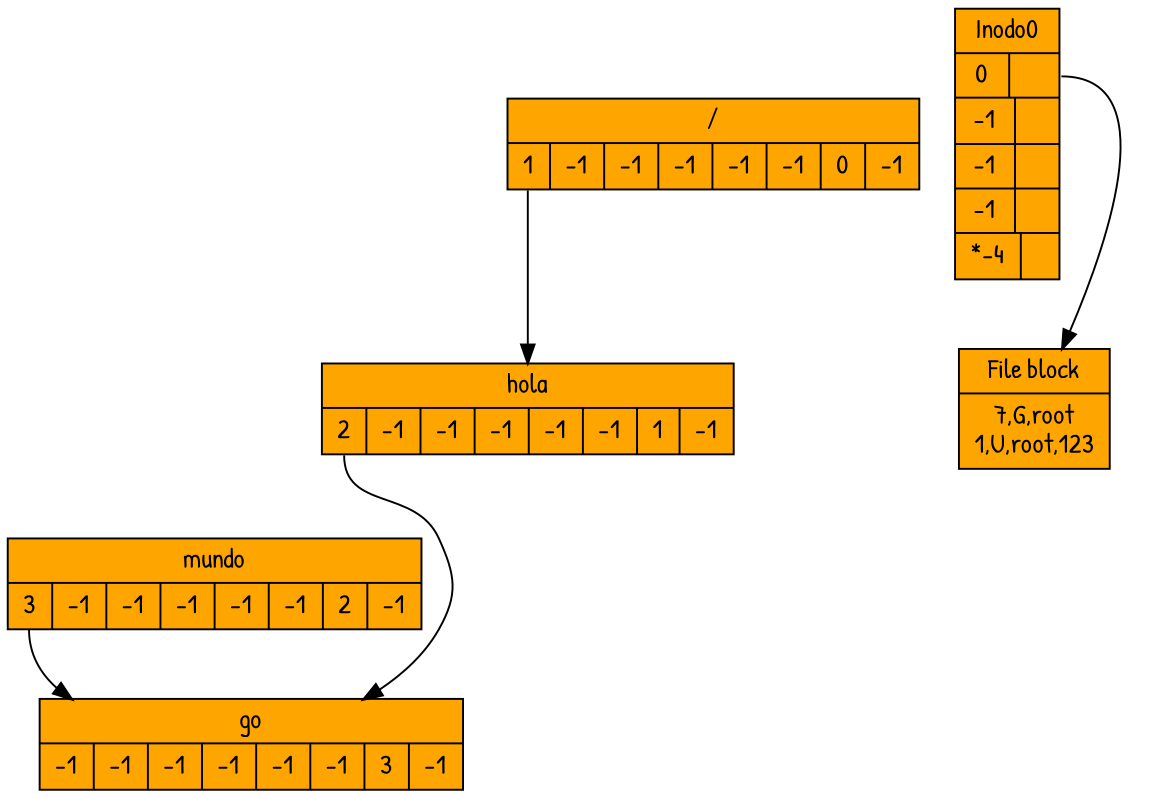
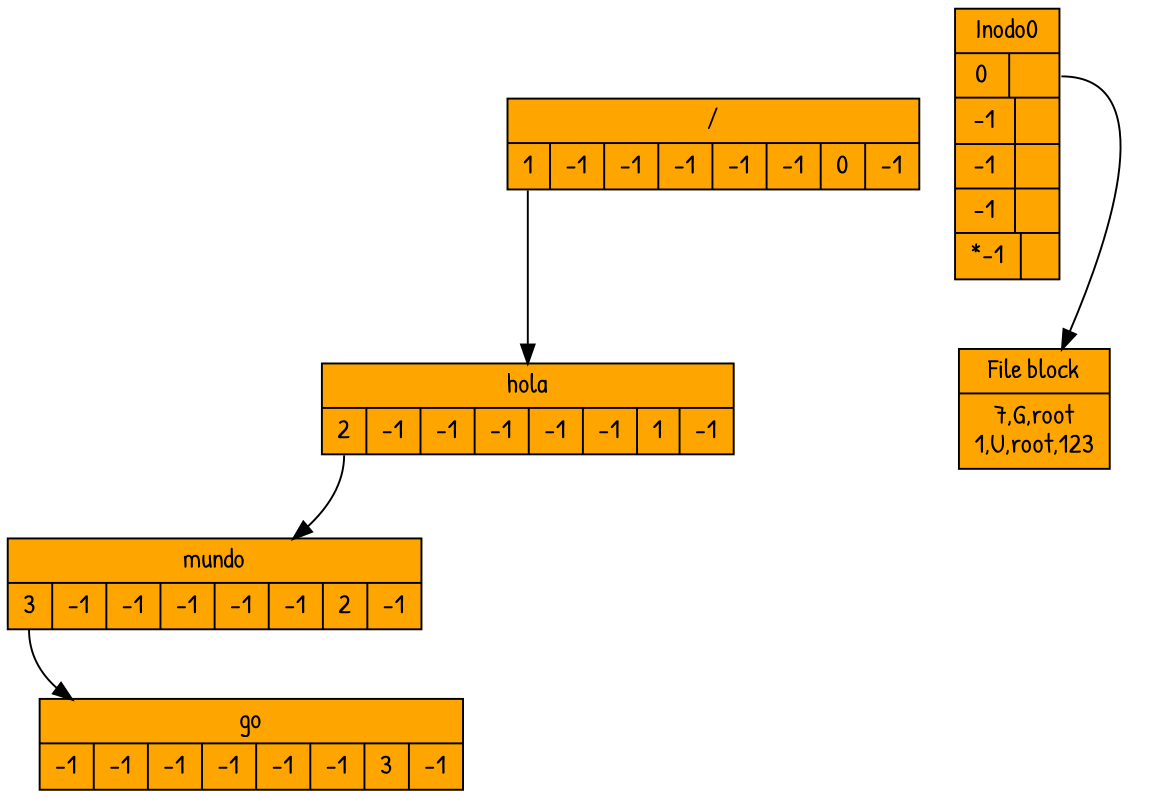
  digraph {
    fontname="Patrick Hand"
    rankdir=TB
    node [fillcolor=orange fontname="Patrick Hand" shape=record style=filled]
    edge [fontname="Patrick Hand" tailport=f0]
    n1 [label="{/|{<f0> 1|<f1>-1|<f2> -1|<f3> -1|<f4> -1|<f5>-1|<f6>0|<f7> -1}}"]
    n2 [label="{hola|{<f0> 2|<f1>-1|<f2> -1|<f3> -1|<f4> -1|<f5>-1|<f6>1|<f7> -1}}"]
    n3 [label="{mundo|{<f0> 3|<f1>-1|<f2> -1|<f3> -1|<f4> -1|<f5>-1|<f6>2|<f7> -1}}"]
    n4 [label="{go|{<f0> -1|<f1>-1|<f2> -1|<f3> -1|<f4> -1|<f5>-1|<f6>3|<f7> -1}}"]
-   n5 [label="{Inodo0|{0| <f0> }|{-1| <f1> }|{-1 | <f2> }|{-1| <f3> }|{*-4 | <f4> }}"]
+   n5 [label="{Inodo0|{0| <f0> }|{-1| <f1> }|{-1 | <f2> }|{-1| <f3> }|{*-1 | <f4> }}"]
    n6 [label="{File block | <f1> 7,G,root\n1,U,root,123\n}}"]
    n1 -> n2
-   n2 -> n4
+   n2 -> n3
    n3 -> n4
    n5 -> n6
  }
